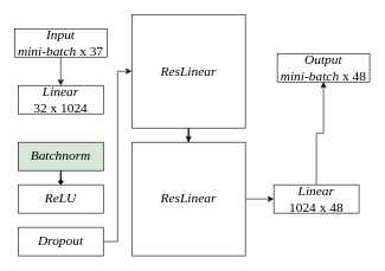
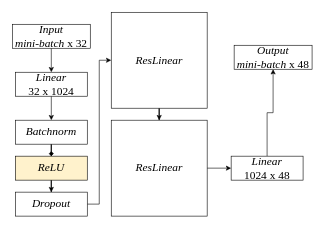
  <mxCell id="0" />
  <mxCell id="1" parent="0" />
  <mxCell id="2" style="edgeStyle=orthogonalEdgeStyle;rounded=0;orthogonalLoop=1;jettySize=auto;html=1;" edge="1" parent="1" source="3" target="15"><mxGeometry relative="1" as="geometry" /></mxCell>
  <mxCell id="3" value="ResLinear" style="whiteSpace=wrap;html=1;aspect=fixed;fontFamily=Times New Roman;fontSize=19;fontStyle=2" parent="1" vertex="1"><mxGeometry x="185" width="160" height="160" as="geometry" y="20" /></mxCell>
  <mxCell id="4" style="edgeStyle=orthogonalEdgeStyle;rounded=0;orthogonalLoop=1;jettySize=auto;html=1;" edge="1" parent="1" source="5" target="7"><mxGeometry relative="1" as="geometry" /></mxCell>
- <mxCell id="5" value="&lt;div&gt;&lt;i&gt;Input&lt;/i&gt;&lt;/div&gt;&lt;div&gt;&lt;i&gt;mini-batch&lt;/i&gt; x 37&lt;br&gt;&lt;/div&gt;" style="rounded=0;whiteSpace=wrap;html=1;fontFamily=Times New Roman;fontSize=19;fontStyle=0" parent="1" vertex="1"><mxGeometry x="20" y="40" width="130" height="40" as="geometry" /></mxCell>
+ <mxCell id="5" value="&lt;div&gt;&lt;i&gt;Input&lt;/i&gt;&lt;/div&gt;&lt;div&gt;&lt;i&gt;mini-batch&lt;/i&gt; x 32&lt;br&gt;&lt;/div&gt;" style="rounded=0;whiteSpace=wrap;html=1;fontFamily=Times New Roman;fontSize=19;fontStyle=0" parent="1" vertex="1"><mxGeometry x="20" y="40" width="130" height="40" as="geometry" /></mxCell>
+ <mxCell id="6" style="edgeStyle=orthogonalEdgeStyle;rounded=0;orthogonalLoop=1;jettySize=auto;html=1;" edge="1" parent="1" source="7" target="9"><mxGeometry relative="1" as="geometry" /></mxCell>
  <mxCell id="7" value="&lt;div&gt;&lt;i&gt;Linear&lt;/i&gt;&lt;/div&gt;&lt;div&gt;32 x 1024&lt;br&gt;&lt;/div&gt;" style="rounded=0;whiteSpace=wrap;html=1;fontFamily=Times New Roman;fontSize=19;fontStyle=0" vertex="1" parent="1"><mxGeometry x="25" y="120" width="120" height="40" as="geometry" /></mxCell>
  <mxCell id="8" style="edgeStyle=orthogonalEdgeStyle;rounded=0;orthogonalLoop=1;jettySize=auto;html=1;entryX=0.5;entryY=0;entryDx=0;entryDy=0;endArrow=diamond;" edge="1" parent="1" source="9" target="11"><mxGeometry relative="1" as="geometry" /></mxCell>
- <mxCell id="9" value="Batchnorm" style="rounded=0;whiteSpace=wrap;html=1;fontFamily=Times New Roman;fontSize=19;fontStyle=2;fillColor=#d5e8d4;" vertex="1" parent="1"><mxGeometry x="25" y="200" width="120" height="40" as="geometry" /></mxCell>
- <mxCell id="11" value="ReLU" style="rounded=0;whiteSpace=wrap;html=1;fontFamily=Times New Roman;fontSize=19;fontStyle=2" vertex="1" parent="1"><mxGeometry x="25" y="260" width="120" height="40" as="geometry" /></mxCell>
+ <mxCell id="9" value="Batchnorm" style="rounded=0;whiteSpace=wrap;html=1;fontFamily=Times New Roman;fontSize=19;fontStyle=2" vertex="1" parent="1"><mxGeometry x="25" y="200" width="120" height="40" as="geometry" /></mxCell>
+ <mxCell id="10" style="edgeStyle=orthogonalEdgeStyle;rounded=0;orthogonalLoop=1;jettySize=auto;html=1;" edge="1" parent="1" source="11" target="13"><mxGeometry relative="1" as="geometry" /></mxCell>
+ <mxCell id="11" value="ReLU" style="rounded=0;whiteSpace=wrap;html=1;fontFamily=Times New Roman;fontSize=19;fontStyle=2;fillColor=#fff2cc;" vertex="1" parent="1"><mxGeometry x="25" y="260" width="120" height="40" as="geometry" /></mxCell>
  <mxCell id="12" style="edgeStyle=orthogonalEdgeStyle;rounded=0;orthogonalLoop=1;jettySize=auto;html=1;entryX=0;entryY=0.5;entryDx=0;entryDy=0;" edge="1" parent="1" source="13" target="3"><mxGeometry relative="1" as="geometry" /></mxCell>
  <mxCell id="13" value="Dropout" style="rounded=0;whiteSpace=wrap;html=1;fontFamily=Times New Roman;fontSize=19;fontStyle=2" vertex="1" parent="1"><mxGeometry x="25" y="320" width="120" height="40" as="geometry" /></mxCell>
  <mxCell id="14" style="edgeStyle=orthogonalEdgeStyle;rounded=0;orthogonalLoop=1;jettySize=auto;html=1;entryX=0;entryY=0.5;entryDx=0;entryDy=0;" edge="1" parent="1" source="15" target="18"><mxGeometry relative="1" as="geometry" /></mxCell>
  <mxCell id="15" value="ResLinear" style="whiteSpace=wrap;html=1;aspect=fixed;fontFamily=Times New Roman;fontSize=19;fontStyle=2" vertex="1" parent="1"><mxGeometry x="185" y="200" width="160" height="160" as="geometry" /></mxCell>
  <mxCell id="16" value="&lt;div&gt;&lt;i&gt;Output&lt;/i&gt;&lt;/div&gt;&lt;div&gt;&lt;i&gt;mini-batch &lt;/i&gt;x 48&lt;br&gt;&lt;/div&gt;" style="rounded=0;whiteSpace=wrap;html=1;fontFamily=Times New Roman;fontSize=19;fontStyle=0" vertex="1" parent="1"><mxGeometry x="390" y="75" width="130" height="40" as="geometry" /></mxCell>
  <mxCell id="17" style="edgeStyle=orthogonalEdgeStyle;rounded=0;orthogonalLoop=1;jettySize=auto;html=1;entryX=0.5;entryY=1;entryDx=0;entryDy=0;" edge="1" parent="1" source="18" target="16"><mxGeometry relative="1" as="geometry" /></mxCell>
  <mxCell id="18" value="&lt;div&gt;&lt;i&gt;Linear&lt;/i&gt;&lt;/div&gt;&lt;div&gt;1024 x 48&lt;br&gt;&lt;/div&gt;" style="rounded=0;whiteSpace=wrap;html=1;fontFamily=Times New Roman;fontSize=19;fontStyle=0" vertex="1" parent="1"><mxGeometry x="385" y="260" width="120" height="40" as="geometry" /></mxCell>
